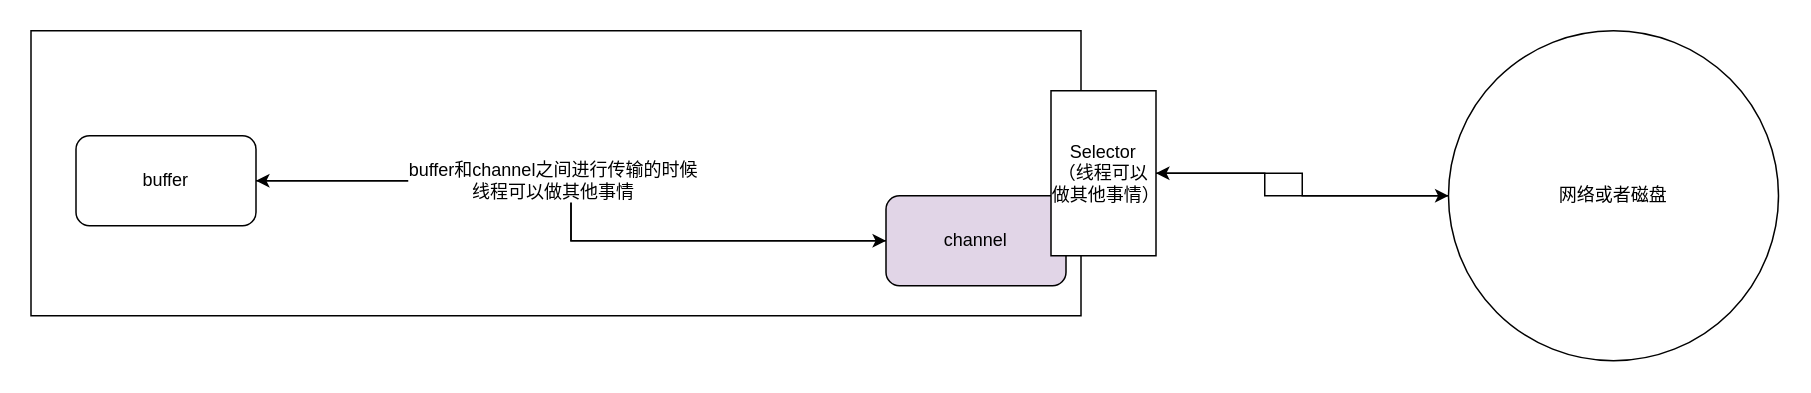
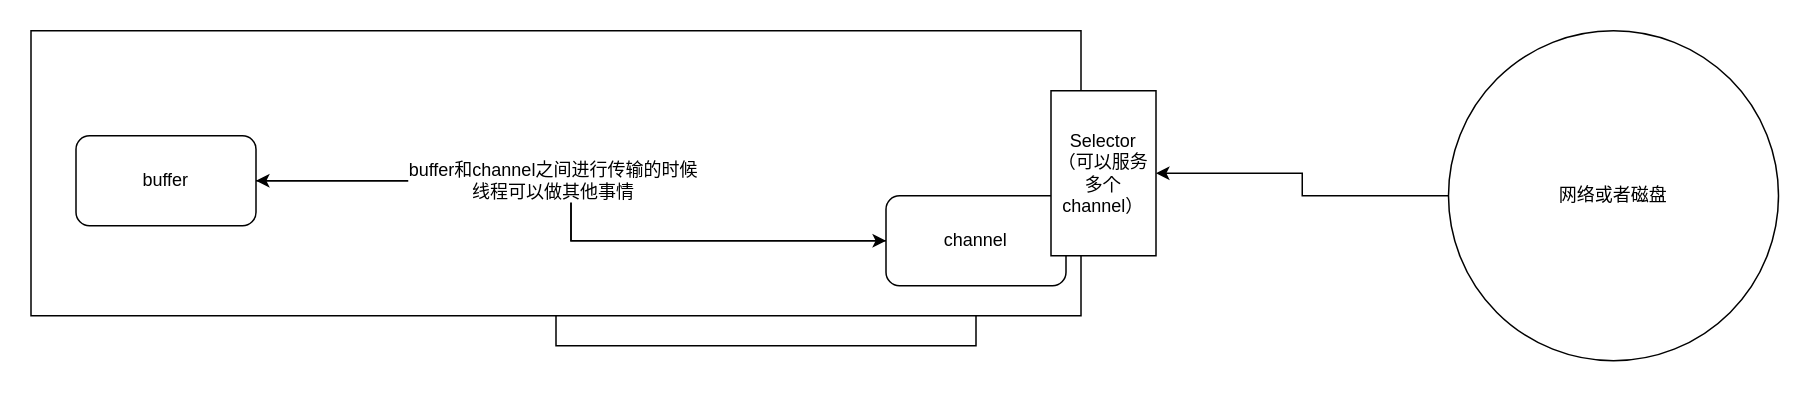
  <mxCell id="0" />
  <mxCell id="1" parent="0" />
- <mxCell id="2" style="edgeStyle=orthogonalEdgeStyle;rounded=0;orthogonalLoop=1;jettySize=auto;html=1;" edge="1" parent="1" source="3" target="10"><mxGeometry relative="1" as="geometry" /></mxCell>
+ <mxCell id="2" style="edgeStyle=orthogonalEdgeStyle;rounded=0;orthogonalLoop=1;jettySize=auto;html=1;" edge="1" parent="1" source="3" target="8"><mxGeometry relative="1" as="geometry" /></mxCell>
  <mxCell id="3" value="内存" style="rounded=0;whiteSpace=wrap;html=1;" vertex="1" parent="1"><mxGeometry x="20" y="20" width="700" height="190" as="geometry" /></mxCell>
  <mxCell id="4" style="edgeStyle=orthogonalEdgeStyle;rounded=0;orthogonalLoop=1;jettySize=auto;html=1;entryX=0;entryY=0.5;entryDx=0;entryDy=0;" edge="1" parent="1" source="5" target="8"><mxGeometry relative="1" as="geometry" /></mxCell>
  <mxCell id="5" value="buffer" style="rounded=1;whiteSpace=wrap;html=1;" vertex="1" parent="1"><mxGeometry x="50" y="90" width="120" height="60" as="geometry" /></mxCell>
  <mxCell id="6" style="edgeStyle=orthogonalEdgeStyle;rounded=0;orthogonalLoop=1;jettySize=auto;html=1;" edge="1" parent="1" source="8" target="5"><mxGeometry relative="1" as="geometry" /></mxCell>
  <mxCell id="7" value="buffer和channel之间进行传输的时候&lt;br&gt;线程可以做其他事情" style="text;html=1;align=center;verticalAlign=middle;resizable=0;points=[];labelBackgroundColor=#ffffff;" vertex="1" connectable="0" parent="6"><mxGeometry x="0.143" y="-1" relative="1" as="geometry"><mxPoint as="offset" /></mxGeometry></mxCell>
- <mxCell id="8" value="channel" style="rounded=1;whiteSpace=wrap;html=1;fillColor=#e1d5e7;" vertex="1" parent="1"><mxGeometry x="590" y="130" width="120" height="60" as="geometry" /></mxCell>
+ <mxCell id="8" value="channel" style="rounded=1;whiteSpace=wrap;html=1;" vertex="1" parent="1"><mxGeometry x="590" y="130" width="120" height="60" as="geometry" /></mxCell>
  <mxCell id="9" style="edgeStyle=orthogonalEdgeStyle;rounded=0;orthogonalLoop=1;jettySize=auto;html=1;" edge="1" parent="1" source="11" target="3"><mxGeometry relative="1" as="geometry"><Array as="points"><mxPoint x="710" y="125" /><mxPoint x="710" y="125" /></Array></mxGeometry></mxCell>
  <mxCell id="10" value="网络或者磁盘" style="ellipse;whiteSpace=wrap;html=1;aspect=fixed;" vertex="1" parent="1"><mxGeometry x="965" y="20" width="220" height="220" as="geometry" /></mxCell>
- <mxCell id="11" value="Selector（线程可以做其他事情）" style="rounded=0;whiteSpace=wrap;html=1;" vertex="1" parent="1"><mxGeometry x="700" y="60" width="70" height="110" as="geometry" /></mxCell>
+ <mxCell id="11" value="Selector（可以服务多个channel）" style="rounded=0;whiteSpace=wrap;html=1;" vertex="1" parent="1"><mxGeometry x="700" y="60" width="70" height="110" as="geometry" /></mxCell>
  <mxCell id="12" style="edgeStyle=orthogonalEdgeStyle;rounded=0;orthogonalLoop=1;jettySize=auto;html=1;" edge="1" parent="1" source="10" target="11"><mxGeometry relative="1" as="geometry"><mxPoint x="950" y="115" as="sourcePoint" /><mxPoint x="720" y="115" as="targetPoint" /></mxGeometry></mxCell>
